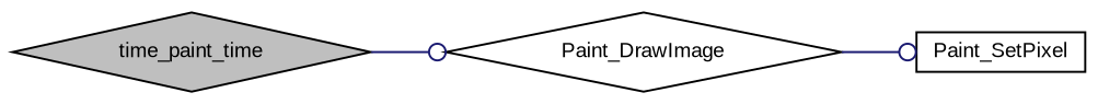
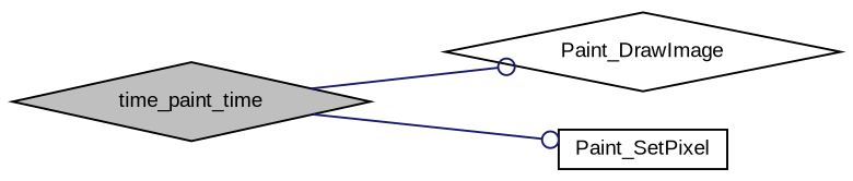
  digraph {
    fontname="Liberation Sans"
    rankdir=LR
    node [color=black fontname="Liberation Sans" fontsize=10 shape=diamond]
    edge [arrowhead=odot color=midnightblue fontname="Liberation Sans" fontsize=10 labelfontname=Helvetica labelfontsize=10 style=solid]
    n1 [fillcolor=grey75 fontcolor=black height=0.2 label=time_paint_time style=filled width=0.4]
    n2 [height=0.2 label=Paint_DrawImage width=0.4]
    n3 [height=0.2 label=Paint_SetPixel shape=box width=0.4]
    n1 -> n2
-   n2 -> n3
+   n1 -> n3
  }
